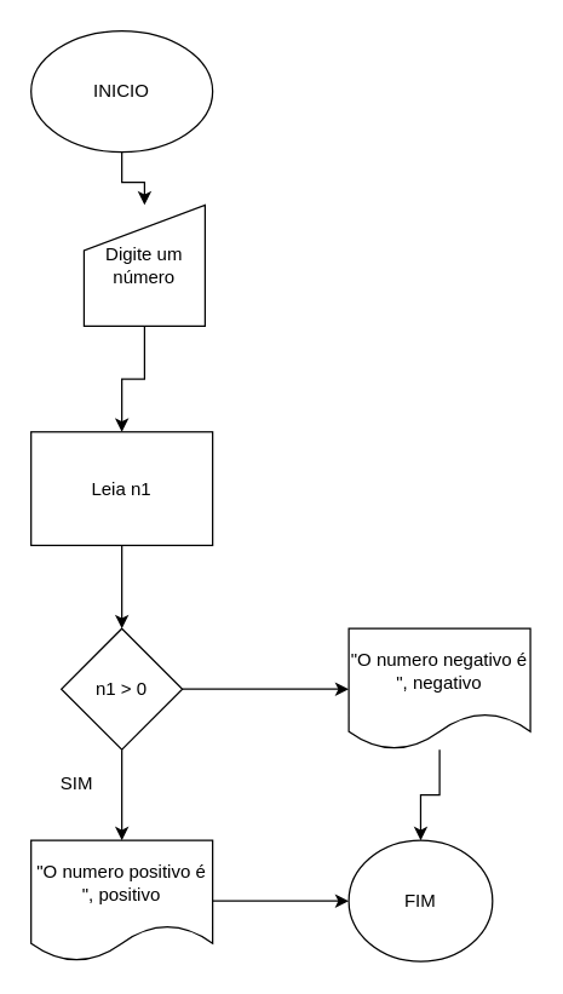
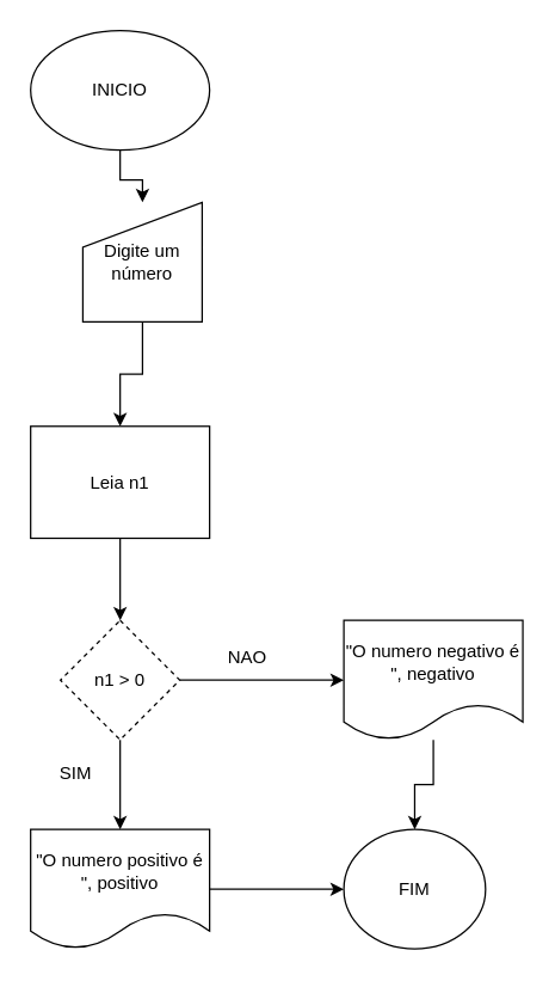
  <mxCell id="0" />
  <mxCell id="1" parent="0" />
  <mxCell id="2" style="edgeStyle=orthogonalEdgeStyle;rounded=0;orthogonalLoop=1;jettySize=auto;html=1;" edge="1" parent="1" source="3" target="5"><mxGeometry relative="1" as="geometry" /></mxCell>
  <mxCell id="3" value="INICIO" style="ellipse;whiteSpace=wrap;html=1;" vertex="1" parent="1"><mxGeometry x="20" y="20" width="120" height="80" as="geometry" /></mxCell>
  <mxCell id="4" style="edgeStyle=orthogonalEdgeStyle;rounded=0;orthogonalLoop=1;jettySize=auto;html=1;entryX=0.5;entryY=0;entryDx=0;entryDy=0;" edge="1" parent="1" source="5" target="10"><mxGeometry relative="1" as="geometry" /></mxCell>
  <mxCell id="5" value="Digite um número" style="shape=manualInput;whiteSpace=wrap;html=1;" vertex="1" parent="1"><mxGeometry x="55" y="135" width="80" height="80" as="geometry" /></mxCell>
  <mxCell id="6" style="edgeStyle=orthogonalEdgeStyle;rounded=0;orthogonalLoop=1;jettySize=auto;html=1;entryX=0.5;entryY=0;entryDx=0;entryDy=0;" edge="1" parent="1" source="8" target="15"><mxGeometry relative="1" as="geometry" /></mxCell>
  <mxCell id="7" style="edgeStyle=orthogonalEdgeStyle;rounded=0;orthogonalLoop=1;jettySize=auto;html=1;entryX=0;entryY=0.5;entryDx=0;entryDy=0;" edge="1" parent="1" source="8" target="12"><mxGeometry relative="1" as="geometry" /></mxCell>
- <mxCell id="8" value="n1 &amp;gt; 0" style="rhombus;whiteSpace=wrap;html=1;" vertex="1" parent="1"><mxGeometry x="40" y="415" width="80" height="80" as="geometry" /></mxCell>
+ <mxCell id="8" value="n1 &amp;gt; 0" style="rhombus;whiteSpace=wrap;html=1;dashed=1;" vertex="1" parent="1"><mxGeometry x="40" y="415" width="80" height="80" as="geometry" /></mxCell>
  <mxCell id="9" style="edgeStyle=orthogonalEdgeStyle;rounded=0;orthogonalLoop=1;jettySize=auto;html=1;entryX=0.5;entryY=0;entryDx=0;entryDy=0;" edge="1" parent="1" source="10" target="8"><mxGeometry relative="1" as="geometry" /></mxCell>
  <mxCell id="10" value="Leia n1" style="rounded=0;whiteSpace=wrap;html=1;" vertex="1" parent="1"><mxGeometry x="20" y="285" width="120" height="75" as="geometry" /></mxCell>
  <mxCell id="11" style="edgeStyle=orthogonalEdgeStyle;rounded=0;orthogonalLoop=1;jettySize=auto;html=1;entryX=0.5;entryY=0;entryDx=0;entryDy=0;" edge="1" parent="1" source="12" target="13"><mxGeometry relative="1" as="geometry" /></mxCell>
  <mxCell id="12" value="&quot;O numero negativo é &quot;, negativo" style="shape=document;whiteSpace=wrap;html=1;boundedLbl=1;" vertex="1" parent="1"><mxGeometry x="230" y="415" width="120" height="80" as="geometry" /></mxCell>
  <mxCell id="13" value="FIM" style="ellipse;whiteSpace=wrap;html=1;" vertex="1" parent="1"><mxGeometry x="230" y="555" width="95" height="80" as="geometry" /></mxCell>
  <mxCell id="14" style="edgeStyle=orthogonalEdgeStyle;rounded=0;orthogonalLoop=1;jettySize=auto;html=1;entryX=0;entryY=0.5;entryDx=0;entryDy=0;" edge="1" parent="1" source="15" target="13"><mxGeometry relative="1" as="geometry" /></mxCell>
  <mxCell id="15" value="&quot;O numero positivo é &quot;, positivo" style="shape=document;whiteSpace=wrap;html=1;boundedLbl=1;" vertex="1" parent="1"><mxGeometry x="20" y="555" width="120" height="80" as="geometry" /></mxCell>
+ <mxCell id="16" value="NAO" style="text;html=1;align=center;verticalAlign=middle;resizable=0;points=[];autosize=1;strokeColor=none;fillColor=none;" vertex="1" parent="1"><mxGeometry x="140" y="425" width="50" height="30" as="geometry" /></mxCell>
  <mxCell id="17" value="SIM" style="text;html=1;align=center;verticalAlign=middle;resizable=0;points=[];autosize=1;strokeColor=none;fillColor=none;" vertex="1" parent="1"><mxGeometry x="30" y="503" width="40" height="30" as="geometry" /></mxCell>
